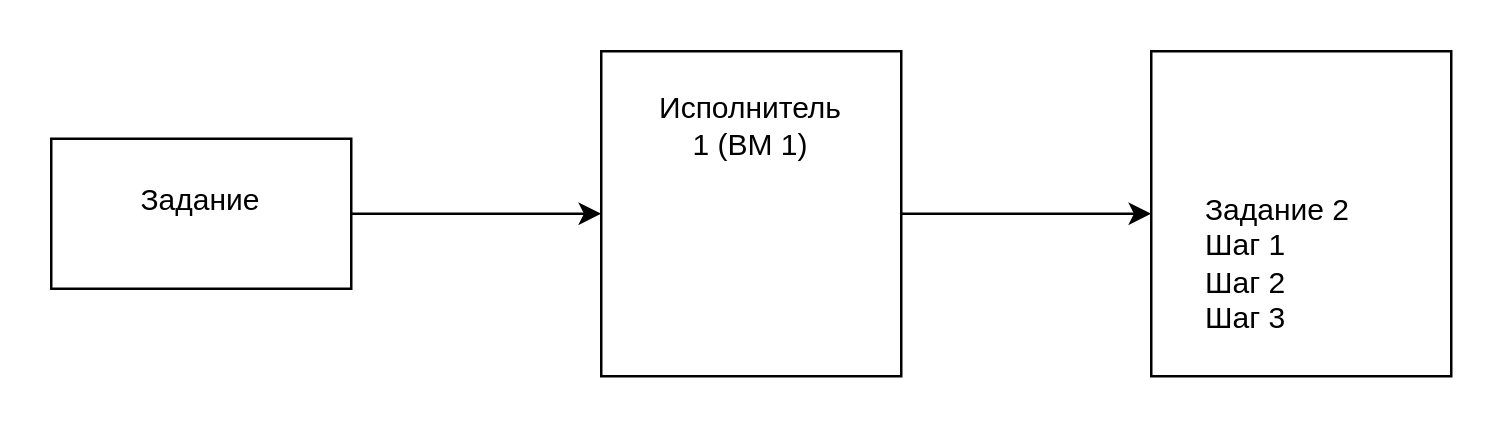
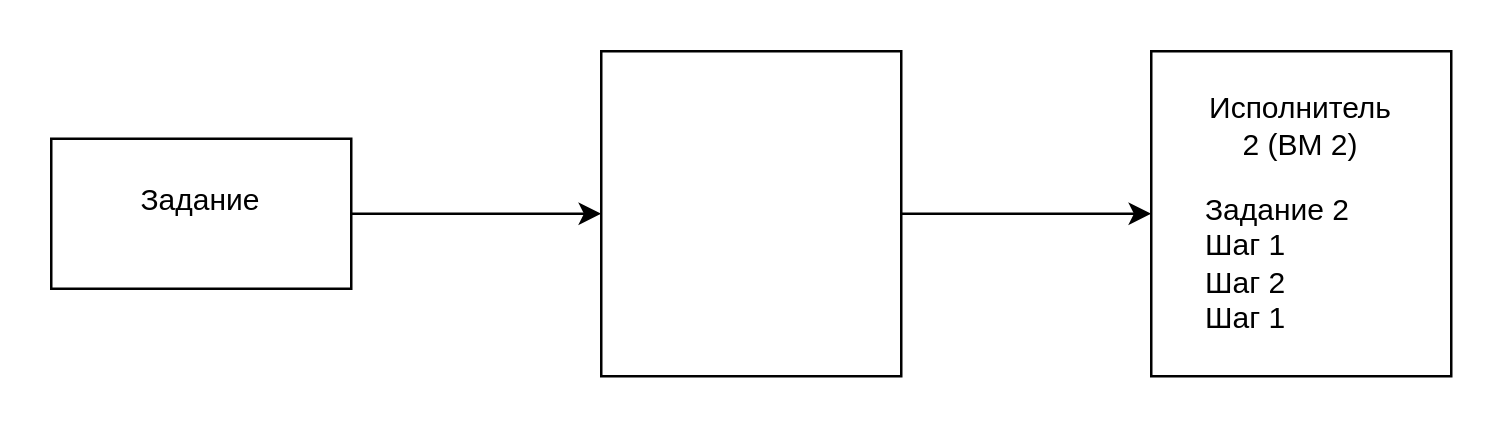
  <mxCell id="0" />
  <mxCell id="1" parent="0" />
  <mxCell id="2" style="edgeStyle=orthogonalEdgeStyle;rounded=0;orthogonalLoop=1;jettySize=auto;html=1;exitX=1;exitY=0.5;exitDx=0;exitDy=0;entryX=0;entryY=0.5;entryDx=0;entryDy=0;" edge="1" parent="1" source="3" target="5"><mxGeometry relative="1" as="geometry" /></mxCell>
  <mxCell id="3" value="" style="rounded=0;whiteSpace=wrap;html=1;" vertex="1" parent="1"><mxGeometry x="20" y="55" width="120" height="60" as="geometry" /></mxCell>
  <mxCell id="4" style="edgeStyle=orthogonalEdgeStyle;rounded=0;orthogonalLoop=1;jettySize=auto;html=1;exitX=1;exitY=0.5;exitDx=0;exitDy=0;entryX=0;entryY=0.5;entryDx=0;entryDy=0;" edge="1" parent="1" source="5" target="6"><mxGeometry relative="1" as="geometry" /></mxCell>
  <mxCell id="5" value="" style="rounded=0;whiteSpace=wrap;html=1;" vertex="1" parent="1"><mxGeometry x="240" y="20" width="120" height="130" as="geometry" /></mxCell>
  <mxCell id="6" value="" style="rounded=0;whiteSpace=wrap;html=1;" vertex="1" parent="1"><mxGeometry x="460" y="20" width="120" height="130" as="geometry" /></mxCell>
  <mxCell id="7" value="Задание" style="text;strokeColor=none;align=center;fillColor=none;html=1;verticalAlign=middle;whiteSpace=wrap;rounded=0;" vertex="1" parent="1"><mxGeometry x="50" y="65" width="60" height="30" as="geometry" /></mxCell>
- <mxCell id="8" value="Исполнитель 1 (ВМ 1)" style="text;strokeColor=none;align=center;fillColor=none;html=1;verticalAlign=middle;whiteSpace=wrap;rounded=0;" vertex="1" parent="1"><mxGeometry x="270" y="35" width="60" height="30" as="geometry" /></mxCell>
- <mxCell id="10" value="Задание 2&lt;br&gt;Шаг 1&lt;br&gt;Шаг 2&lt;br&gt;Шаг 3" style="text;strokeColor=none;align=left;fillColor=none;html=1;verticalAlign=middle;whiteSpace=wrap;rounded=0;" vertex="1" parent="1"><mxGeometry x="480" y="70" width="80" height="70" as="geometry" /></mxCell>
+ <mxCell id="9" value="Исполнитель 2 (ВМ 2)" style="text;strokeColor=none;align=center;fillColor=none;html=1;verticalAlign=middle;whiteSpace=wrap;rounded=0;" vertex="1" parent="1"><mxGeometry x="490" y="35" width="60" height="30" as="geometry" /></mxCell>
+ <mxCell id="10" value="Задание 2&lt;br&gt;Шаг 1&lt;br&gt;Шаг 2&lt;br&gt;Шаг 1" style="text;strokeColor=none;align=left;fillColor=none;html=1;verticalAlign=middle;whiteSpace=wrap;rounded=0;" vertex="1" parent="1"><mxGeometry x="480" y="70" width="80" height="70" as="geometry" /></mxCell>
